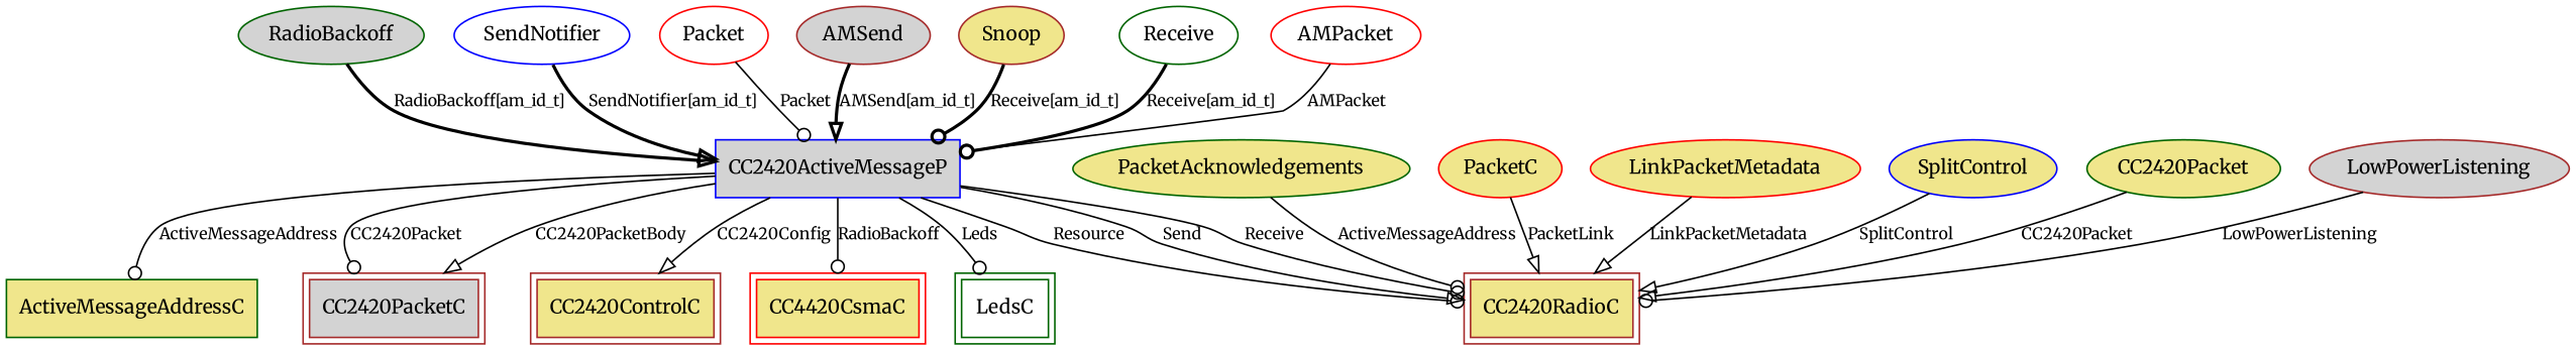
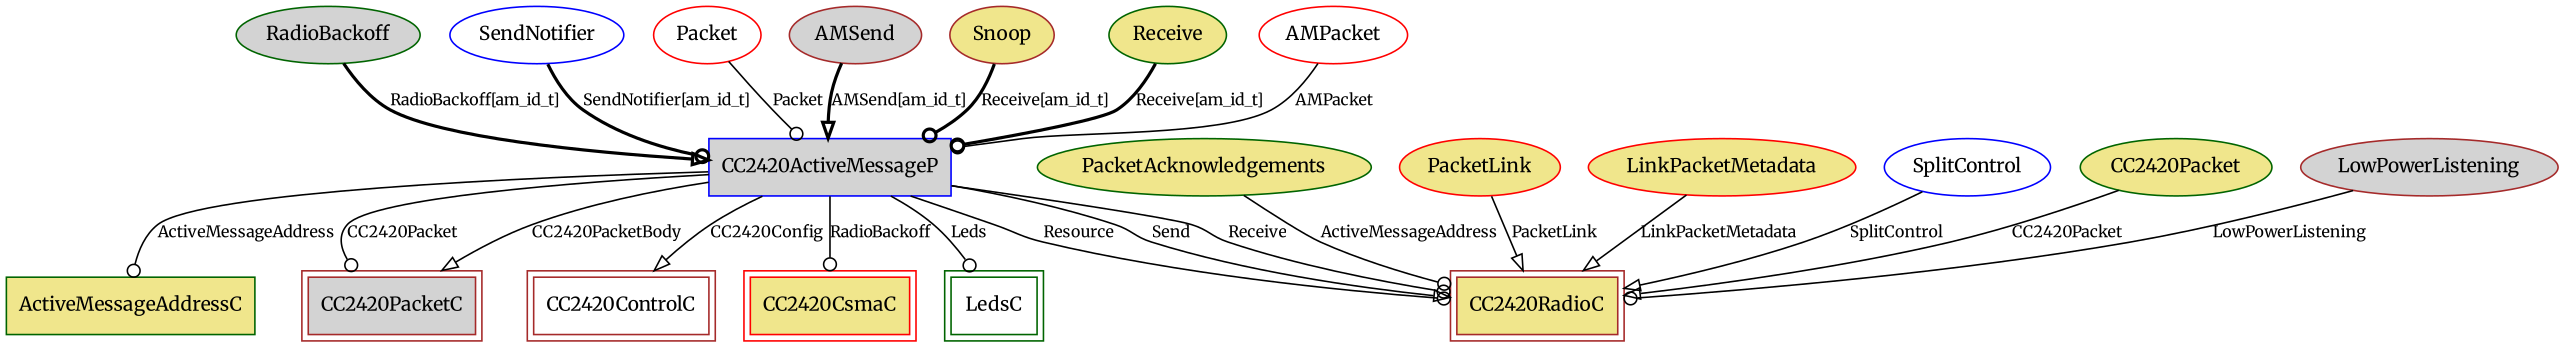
  digraph {
    fontname=Merriweather
    node [color=brown fillcolor=khaki fontname=Merriweather fontsize=12 shape=ellipse style=filled]
    edge [arrowhead=odot fontname=Merriweather fontsize=10]
-   n1 [color=blue label=SplitControl]
+   n1 [color=blue fillcolor=white label=SplitControl]
    CC2420RadioC [peripheries=2 shape=box]
    n3 [color=darkgreen fillcolor=lightgrey label=RadioBackoff]
    CC2420ActiveMessageP [color=blue fillcolor=lightgrey shape=box]
    ActiveMessageAddressC [color=darkgreen shape=box]
    CC2420PacketC [fillcolor=lightgrey peripheries=2 shape=box]
-   CC2420ControlC [peripheries=2 shape=box]
-   CC2420CsmaC [color=red peripheries=2 shape=box label=CC4420CsmaC]
+   CC2420ControlC [fillcolor=white peripheries=2 shape=box]
+   CC2420CsmaC [color=red peripheries=2 shape=box]
    LedsC [color=darkgreen fillcolor=white peripheries=2 shape=box]
    n10 [color=blue fillcolor=white label=SendNotifier]
    n11 [color=red fillcolor=white label=Packet]
    n12 [fillcolor=lightgrey label=AMSend]
    n13 [label=Snoop]
    n14 [color=darkgreen label=CC2420Packet]
    n15 [fillcolor=lightgrey label=LowPowerListening]
-   n16 [color=darkgreen fillcolor=white label=Receive]
+   n16 [color=darkgreen label=Receive]
    n17 [color=darkgreen label=PacketAcknowledgements]
-   n18 [color=red label=PacketC]
+   n18 [color=red label=PacketLink]
    n19 [color=red fillcolor=white label=AMPacket]
    n20 [color=red label=LinkPacketMetadata]
    n1 -> CC2420RadioC [arrowhead=onormal label=SplitControl]
    n3 -> CC2420ActiveMessageP [arrowhead=onormal label="RadioBackoff[am_id_t]" style=bold]
    CC2420ActiveMessageP -> CC2420RadioC [label=Resource]
    CC2420ActiveMessageP -> CC2420RadioC [arrowhead=onormal label=Send]
    CC2420ActiveMessageP -> CC2420RadioC [label=Receive]
    CC2420ActiveMessageP -> ActiveMessageAddressC [label=ActiveMessageAddress]
    CC2420ActiveMessageP -> CC2420PacketC [label=CC2420Packet]
    CC2420ActiveMessageP -> CC2420PacketC [arrowhead=onormal label=CC2420PacketBody]
    CC2420ActiveMessageP -> CC2420ControlC [arrowhead=onormal label=CC2420Config]
    CC2420ActiveMessageP -> CC2420CsmaC [label=RadioBackoff]
    CC2420ActiveMessageP -> LedsC [label=Leds]
-   n10 -> CC2420ActiveMessageP [arrowhead=onormal label="SendNotifier[am_id_t]" style=bold]
+   n10 -> CC2420ActiveMessageP [label="SendNotifier[am_id_t]" style=bold]
    n11 -> CC2420ActiveMessageP [label=Packet]
    n12 -> CC2420ActiveMessageP [arrowhead=onormal label="AMSend[am_id_t]" style=bold]
    n13 -> CC2420ActiveMessageP [label="Receive[am_id_t]" style=bold]
    n14 -> CC2420RadioC [arrowhead=onormal label=CC2420Packet]
    n15 -> CC2420RadioC [label=LowPowerListening]
    n16 -> CC2420ActiveMessageP [label="Receive[am_id_t]" style=bold]
    n17 -> CC2420RadioC [label=ActiveMessageAddress]
    n18 -> CC2420RadioC [arrowhead=onormal label=PacketLink]
    n19 -> CC2420ActiveMessageP [label=AMPacket]
    n20 -> CC2420RadioC [arrowhead=onormal label=LinkPacketMetadata]
  }
